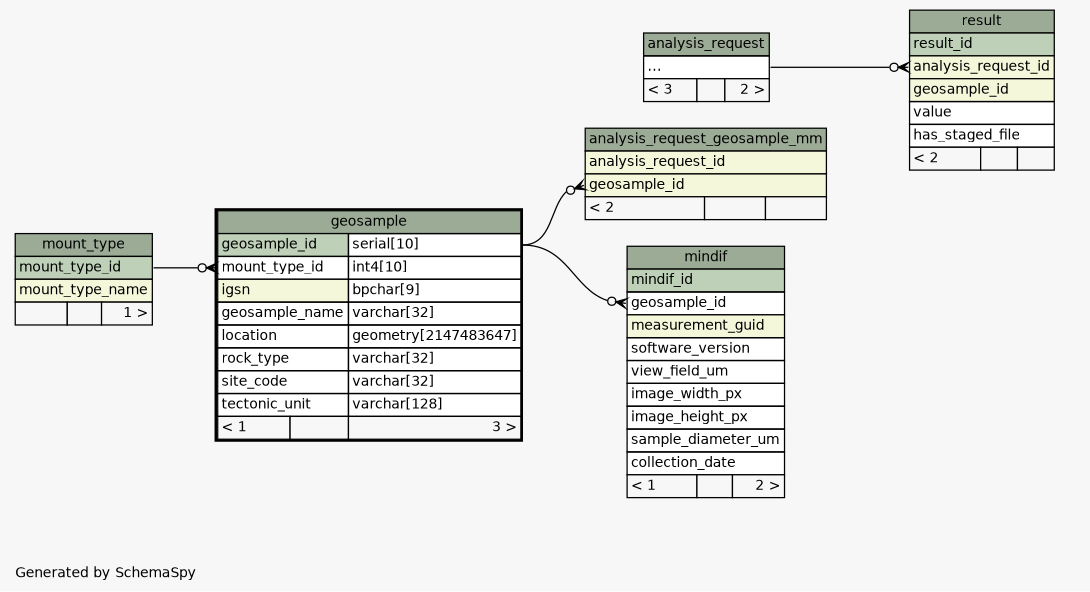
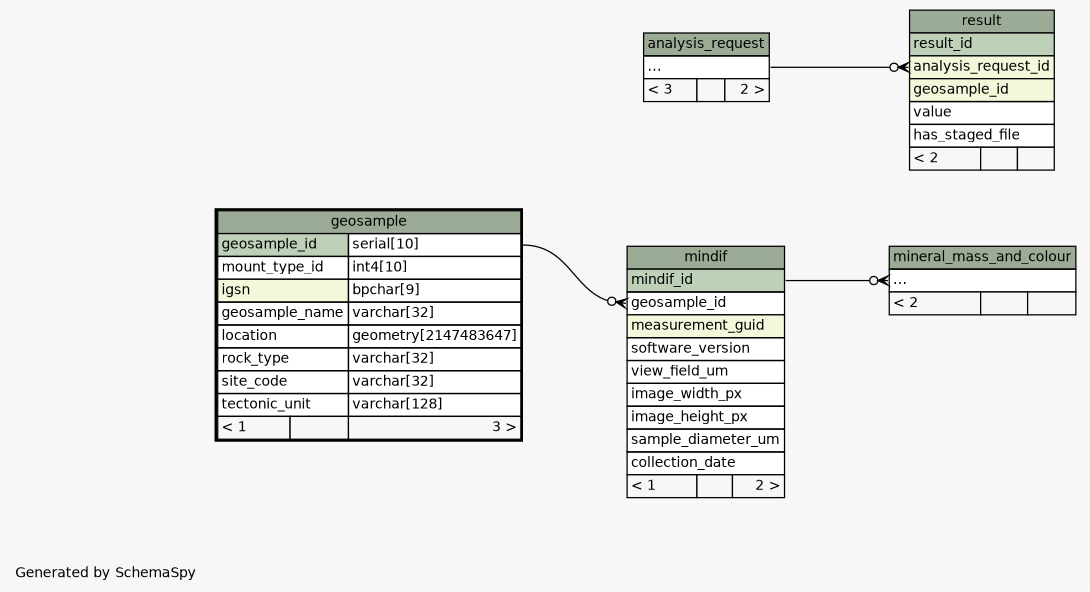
  digraph {
    bgcolor="#f7f7f7"
    fontname=Helvetica
    fontsize=11
    label="\nGenerated by SchemaSpy"
    labeljust=l
    nodesep=0.18
    rankdir=RL
    ranksep=0.46
    node [fontname=Helvetica fontsize=11 shape=plaintext]
    edge [arrowhead=none arrowsize=0.8 arrowtail=crowodot dir=back headport="geosample_id.type:e" tailport="geosample_id:w"]
-   n1 [label=<     <TABLE BORDER="0" CELLBORDER="1" CELLSPACING="0" BGCOLOR="#ffffff">       <TR><TD COLSPAN="3" BGCOLOR="#9bab96" ALIGN="CENTER">analysis_request_geosample_mm</TD></TR>       <TR><TD PORT="analysis_request_id" COLSPAN="3" BGCOLOR="#f4f7da" ALIGN="LEFT">analysis_request_id</TD></TR>       <TR><TD PORT="geosample_id" COLSPAN="3" BGCOLOR="#f4f7da" ALIGN="LEFT">geosample_id</TD></TR>       <TR><TD ALIGN="LEFT" BGCOLOR="#f7f7f7">&lt; 2</TD><TD ALIGN="RIGHT" BGCOLOR="#f7f7f7">  </TD><TD ALIGN="RIGHT" BGCOLOR="#f7f7f7">  </TD></TR>     </TABLE>>]
    n2 [label=<     <TABLE BORDER="2" CELLBORDER="1" CELLSPACING="0" BGCOLOR="#ffffff">       <TR><TD COLSPAN="3" BGCOLOR="#9bab96" ALIGN="CENTER">geosample</TD></TR>       <TR><TD PORT="geosample_id" COLSPAN="2" BGCOLOR="#bed1b8" ALIGN="LEFT">geosample_id</TD><TD PORT="geosample_id.type" ALIGN="LEFT">serial[10]</TD></TR>       <TR><TD PORT="mount_type_id" COLSPAN="2" ALIGN="LEFT">mount_type_id</TD><TD PORT="mount_type_id.type" ALIGN="LEFT">int4[10]</TD></TR>       <TR><TD PORT="igsn" COLSPAN="2" BGCOLOR="#f4f7da" ALIGN="LEFT">igsn</TD><TD PORT="igsn.type" ALIGN="LEFT">bpchar[9]</TD></TR>       <TR><TD PORT="geosample_name" COLSPAN="2" ALIGN="LEFT">geosample_name</TD><TD PORT="geosample_name.type" ALIGN="LEFT">varchar[32]</TD></TR>       <TR><TD PORT="location" COLSPAN="2" ALIGN="LEFT">location</TD><TD PORT="location.type" ALIGN="LEFT">geometry[2147483647]</TD></TR>       <TR><TD PORT="rock_type" COLSPAN="2" ALIGN="LEFT">rock_type</TD><TD PORT="rock_type.type" ALIGN="LEFT">varchar[32]</TD></TR>       <TR><TD PORT="site_code" COLSPAN="2" ALIGN="LEFT">site_code</TD><TD PORT="site_code.type" ALIGN="LEFT">varchar[32]</TD></TR>       <TR><TD PORT="tectonic_unit" COLSPAN="2" ALIGN="LEFT">tectonic_unit</TD><TD PORT="tectonic_unit.type" ALIGN="LEFT">varchar[128]</TD></TR>       <TR><TD ALIGN="LEFT" BGCOLOR="#f7f7f7">&lt; 1</TD><TD ALIGN="RIGHT" BGCOLOR="#f7f7f7">  </TD><TD ALIGN="RIGHT" BGCOLOR="#f7f7f7">3 &gt;</TD></TR>     </TABLE>>]
    n3 [label=<     <TABLE BORDER="0" CELLBORDER="1" CELLSPACING="0" BGCOLOR="#ffffff">       <TR><TD COLSPAN="3" BGCOLOR="#9bab96" ALIGN="CENTER">analysis_request</TD></TR>       <TR><TD PORT="elipses" COLSPAN="3" ALIGN="LEFT">...</TD></TR>       <TR><TD ALIGN="LEFT" BGCOLOR="#f7f7f7">&lt; 3</TD><TD ALIGN="RIGHT" BGCOLOR="#f7f7f7">  </TD><TD ALIGN="RIGHT" BGCOLOR="#f7f7f7">2 &gt;</TD></TR>     </TABLE>>]
-   n4 [label=<     <TABLE BORDER="0" CELLBORDER="1" CELLSPACING="0" BGCOLOR="#ffffff">       <TR><TD COLSPAN="3" BGCOLOR="#9bab96" ALIGN="CENTER">mount_type</TD></TR>       <TR><TD PORT="mount_type_id" COLSPAN="3" BGCOLOR="#bed1b8" ALIGN="LEFT">mount_type_id</TD></TR>       <TR><TD PORT="mount_type_name" COLSPAN="3" BGCOLOR="#f4f7da" ALIGN="LEFT">mount_type_name</TD></TR>       <TR><TD ALIGN="LEFT" BGCOLOR="#f7f7f7">  </TD><TD ALIGN="RIGHT" BGCOLOR="#f7f7f7">  </TD><TD ALIGN="RIGHT" BGCOLOR="#f7f7f7">1 &gt;</TD></TR>     </TABLE>>]
    n5 [label=<     <TABLE BORDER="0" CELLBORDER="1" CELLSPACING="0" BGCOLOR="#ffffff">       <TR><TD COLSPAN="3" BGCOLOR="#9bab96" ALIGN="CENTER">mindif</TD></TR>       <TR><TD PORT="mindif_id" COLSPAN="3" BGCOLOR="#bed1b8" ALIGN="LEFT">mindif_id</TD></TR>       <TR><TD PORT="geosample_id" COLSPAN="3" ALIGN="LEFT">geosample_id</TD></TR>       <TR><TD PORT="measurement_guid" COLSPAN="3" BGCOLOR="#f4f7da" ALIGN="LEFT">measurement_guid</TD></TR>       <TR><TD PORT="software_version" COLSPAN="3" ALIGN="LEFT">software_version</TD></TR>       <TR><TD PORT="view_field_um" COLSPAN="3" ALIGN="LEFT">view_field_um</TD></TR>       <TR><TD PORT="image_width_px" COLSPAN="3" ALIGN="LEFT">image_width_px</TD></TR>       <TR><TD PORT="image_height_px" COLSPAN="3" ALIGN="LEFT">image_height_px</TD></TR>       <TR><TD PORT="sample_diameter_um" COLSPAN="3" ALIGN="LEFT">sample_diameter_um</TD></TR>       <TR><TD PORT="collection_date" COLSPAN="3" ALIGN="LEFT">collection_date</TD></TR>       <TR><TD ALIGN="LEFT" BGCOLOR="#f7f7f7">&lt; 1</TD><TD ALIGN="RIGHT" BGCOLOR="#f7f7f7">  </TD><TD ALIGN="RIGHT" BGCOLOR="#f7f7f7">2 &gt;</TD></TR>     </TABLE>>]
+   n6 [label=<     <TABLE BORDER="0" CELLBORDER="1" CELLSPACING="0" BGCOLOR="#ffffff">       <TR><TD COLSPAN="3" BGCOLOR="#9bab96" ALIGN="CENTER">mineral_mass_and_colour</TD></TR>       <TR><TD PORT="elipses" COLSPAN="3" ALIGN="LEFT">...</TD></TR>       <TR><TD ALIGN="LEFT" BGCOLOR="#f7f7f7">&lt; 2</TD><TD ALIGN="RIGHT" BGCOLOR="#f7f7f7">  </TD><TD ALIGN="RIGHT" BGCOLOR="#f7f7f7">  </TD></TR>     </TABLE>>]
    n7 [label=<     <TABLE BORDER="0" CELLBORDER="1" CELLSPACING="0" BGCOLOR="#ffffff">       <TR><TD COLSPAN="3" BGCOLOR="#9bab96" ALIGN="CENTER">result</TD></TR>       <TR><TD PORT="result_id" COLSPAN="3" BGCOLOR="#bed1b8" ALIGN="LEFT">result_id</TD></TR>       <TR><TD PORT="analysis_request_id" COLSPAN="3" BGCOLOR="#f4f7da" ALIGN="LEFT">analysis_request_id</TD></TR>       <TR><TD PORT="geosample_id" COLSPAN="3" BGCOLOR="#f4f7da" ALIGN="LEFT">geosample_id</TD></TR>       <TR><TD PORT="value" COLSPAN="3" ALIGN="LEFT">value</TD></TR>       <TR><TD PORT="has_staged_file" COLSPAN="3" ALIGN="LEFT">has_staged_file</TD></TR>       <TR><TD ALIGN="LEFT" BGCOLOR="#f7f7f7">&lt; 2</TD><TD ALIGN="RIGHT" BGCOLOR="#f7f7f7">  </TD><TD ALIGN="RIGHT" BGCOLOR="#f7f7f7">  </TD></TR>     </TABLE>>]
-   n1 -> n2
-   n2 -> n4 [headport="mount_type_id:e" tailport="mount_type_id:w"]
    n5 -> n2
+   n6 -> n5 [headport="mindif_id:e" tailport="elipses:w"]
    n7 -> n3 [headport="elipses:e" tailport="analysis_request_id:w"]
  }
